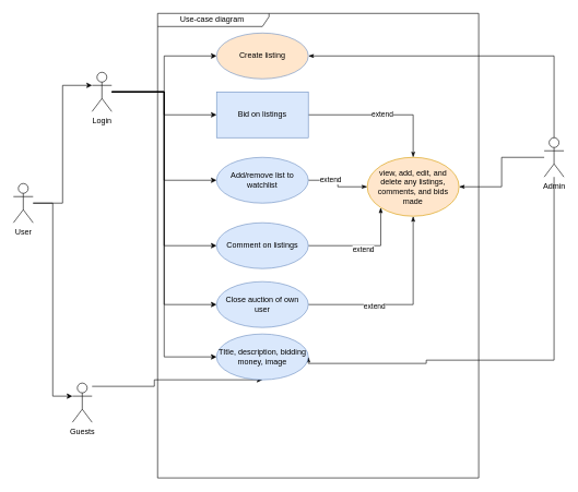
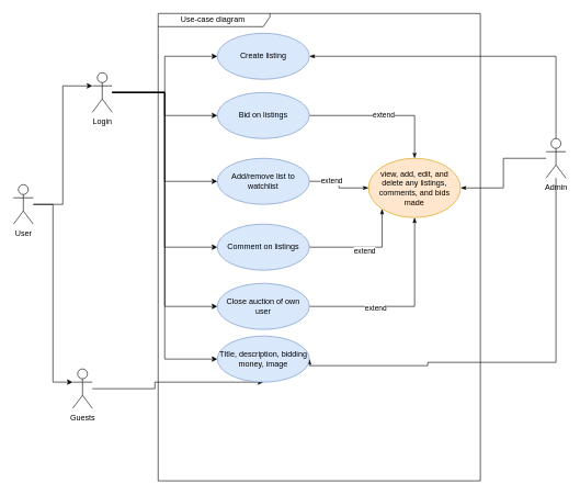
  <mxCell id="0" />
  <mxCell id="1" parent="0" />
  <mxCell id="2" value="Use-case diagram&amp;nbsp;" style="shape=umlFrame;whiteSpace=wrap;html=1;width=170;height=20;" parent="1" vertex="1"><mxGeometry x="240" y="20" width="490" height="710" as="geometry" /></mxCell>
  <mxCell id="3" style="edgeStyle=orthogonalEdgeStyle;rounded=0;orthogonalLoop=1;jettySize=auto;html=1;" parent="1" source="9" target="21" edge="1"><mxGeometry relative="1" as="geometry" /></mxCell>
  <mxCell id="4" style="edgeStyle=orthogonalEdgeStyle;rounded=0;orthogonalLoop=1;jettySize=auto;html=1;entryX=0;entryY=0.5;entryDx=0;entryDy=0;" parent="1" source="9" target="24" edge="1"><mxGeometry relative="1" as="geometry" /></mxCell>
  <mxCell id="5" style="edgeStyle=orthogonalEdgeStyle;rounded=0;orthogonalLoop=1;jettySize=auto;html=1;entryX=0;entryY=0.5;entryDx=0;entryDy=0;" parent="1" source="9" target="16" edge="1"><mxGeometry relative="1" as="geometry" /></mxCell>
  <mxCell id="6" style="edgeStyle=orthogonalEdgeStyle;rounded=0;orthogonalLoop=1;jettySize=auto;html=1;entryX=0;entryY=0.5;entryDx=0;entryDy=0;" parent="1" source="9" target="19" edge="1"><mxGeometry relative="1" as="geometry" /></mxCell>
  <mxCell id="7" style="edgeStyle=orthogonalEdgeStyle;rounded=0;orthogonalLoop=1;jettySize=auto;html=1;entryX=0;entryY=0.5;entryDx=0;entryDy=0;" parent="1" source="9" target="27" edge="1"><mxGeometry relative="1" as="geometry" /></mxCell>
  <mxCell id="8" style="edgeStyle=orthogonalEdgeStyle;rounded=0;orthogonalLoop=1;jettySize=auto;html=1;entryX=0;entryY=0.5;entryDx=0;entryDy=0;" parent="1" source="9" target="28" edge="1"><mxGeometry relative="1" as="geometry" /></mxCell>
  <mxCell id="9" value="Login" style="shape=umlActor;verticalLabelPosition=bottom;verticalAlign=top;html=1;" parent="1" vertex="1"><mxGeometry x="140" y="110" width="30" height="60" as="geometry" /></mxCell>
  <mxCell id="10" style="edgeStyle=orthogonalEdgeStyle;rounded=0;orthogonalLoop=1;jettySize=auto;html=1;entryX=1;entryY=0.5;entryDx=0;entryDy=0;endArrow=classicThin;endFill=1;" parent="1" source="13" target="16" edge="1"><mxGeometry relative="1" as="geometry"><Array as="points"><mxPoint x="845" y="85" /></Array></mxGeometry></mxCell>
  <mxCell id="11" style="edgeStyle=orthogonalEdgeStyle;rounded=0;orthogonalLoop=1;jettySize=auto;html=1;entryX=1;entryY=0.5;entryDx=0;entryDy=0;endArrow=classicThin;endFill=1;" parent="1" source="13" target="32" edge="1"><mxGeometry relative="1" as="geometry" /></mxCell>
  <mxCell id="12" style="edgeStyle=orthogonalEdgeStyle;rounded=0;orthogonalLoop=1;jettySize=auto;html=1;entryX=1;entryY=0.5;entryDx=0;entryDy=0;endArrow=classicThin;endFill=1;" parent="1" source="13" target="28" edge="1"><mxGeometry relative="1" as="geometry"><Array as="points"><mxPoint x="845" y="550" /><mxPoint x="650" y="550" /><mxPoint x="650" y="555" /></Array></mxGeometry></mxCell>
  <mxCell id="13" value="Admin" style="shape=umlActor;verticalLabelPosition=bottom;verticalAlign=top;html=1;" parent="1" vertex="1"><mxGeometry x="830" y="210" width="30" height="60" as="geometry" /></mxCell>
  <mxCell id="14" style="edgeStyle=orthogonalEdgeStyle;rounded=0;orthogonalLoop=1;jettySize=auto;html=1;" parent="1" source="15" target="28" edge="1"><mxGeometry relative="1" as="geometry"><Array as="points"><mxPoint x="235" y="590" /><mxPoint x="235" y="580" /></Array></mxGeometry></mxCell>
- <mxCell id="15" value="Guests" style="shape=umlActor;verticalLabelPosition=bottom;verticalAlign=top;html=1;" parent="1" vertex="1"><mxGeometry x="110" y="585" width="30" height="60" as="geometry" /></mxCell>
- <mxCell id="16" value="Create listing" style="ellipse;whiteSpace=wrap;html=1;fillColor=#ffe6cc;strokeColor=#6c8ebf;" parent="1" vertex="1"><mxGeometry x="330" y="50" width="140" height="70" as="geometry" /></mxCell>
+ <mxCell id="15" value="Guests" style="shape=umlActor;verticalLabelPosition=bottom;verticalAlign=top;html=1;" parent="1" vertex="1"><mxGeometry x="110" y="560" width="30" height="60" as="geometry" /></mxCell>
+ <mxCell id="16" value="Create listing" style="ellipse;whiteSpace=wrap;html=1;fillColor=#dae8fc;strokeColor=#6c8ebf;" parent="1" vertex="1"><mxGeometry x="330" y="50" width="140" height="70" as="geometry" /></mxCell>
  <mxCell id="17" style="edgeStyle=orthogonalEdgeStyle;rounded=0;orthogonalLoop=1;jettySize=auto;html=1;entryX=0;entryY=1;entryDx=0;entryDy=0;endArrow=classicThin;endFill=1;" parent="1" source="19" target="32" edge="1"><mxGeometry relative="1" as="geometry" /></mxCell>
  <mxCell id="18" value="extend" style="edgeLabel;html=1;align=center;verticalAlign=middle;resizable=0;points=[];" parent="17" vertex="1" connectable="0"><mxGeometry x="-0.012" y="-5" relative="1" as="geometry"><mxPoint as="offset" /></mxGeometry></mxCell>
  <mxCell id="19" value="Comment on listings" style="ellipse;whiteSpace=wrap;html=1;fillColor=#dae8fc;strokeColor=#6c8ebf;" parent="1" vertex="1"><mxGeometry x="330" y="340" width="140" height="70" as="geometry" /></mxCell>
  <mxCell id="20" value="extend" style="edgeStyle=orthogonalEdgeStyle;rounded=0;orthogonalLoop=1;jettySize=auto;html=1;endArrow=classicThin;endFill=1;" parent="1" source="21" target="32" edge="1"><mxGeometry relative="1" as="geometry" /></mxCell>
- <mxCell id="21" value="Bid on listings" style="whiteSpace=wrap;html=1;fillColor=#dae8fc;strokeColor=#6c8ebf;rounded=0;" parent="1" vertex="1"><mxGeometry x="330" y="140" width="140" height="70" as="geometry" /></mxCell>
+ <mxCell id="21" value="Bid on listings" style="ellipse;whiteSpace=wrap;html=1;fillColor=#dae8fc;strokeColor=#6c8ebf;" parent="1" vertex="1"><mxGeometry x="330" y="140" width="140" height="70" as="geometry" /></mxCell>
  <mxCell id="22" style="edgeStyle=orthogonalEdgeStyle;rounded=0;orthogonalLoop=1;jettySize=auto;html=1;endArrow=classicThin;endFill=1;" parent="1" source="24" target="32" edge="1"><mxGeometry relative="1" as="geometry" /></mxCell>
  <mxCell id="23" value="extend" style="edgeLabel;html=1;align=center;verticalAlign=middle;resizable=0;points=[];" parent="22" vertex="1" connectable="0"><mxGeometry x="-0.345" y="1" relative="1" as="geometry"><mxPoint as="offset" /></mxGeometry></mxCell>
  <mxCell id="24" value="Add/remove list to watchlist" style="ellipse;whiteSpace=wrap;html=1;fillColor=#dae8fc;strokeColor=#6c8ebf;" parent="1" vertex="1"><mxGeometry x="330" y="240" width="140" height="70" as="geometry" /></mxCell>
  <mxCell id="25" style="edgeStyle=orthogonalEdgeStyle;rounded=0;orthogonalLoop=1;jettySize=auto;html=1;endArrow=classicThin;endFill=1;" parent="1" source="27" target="32" edge="1"><mxGeometry relative="1" as="geometry" /></mxCell>
  <mxCell id="26" value="extend" style="edgeLabel;html=1;align=center;verticalAlign=middle;resizable=0;points=[];" parent="25" vertex="1" connectable="0"><mxGeometry x="-0.324" y="-2" relative="1" as="geometry"><mxPoint as="offset" /></mxGeometry></mxCell>
  <mxCell id="27" value="Close auction of own user" style="ellipse;whiteSpace=wrap;html=1;fillColor=#dae8fc;strokeColor=#6c8ebf;" parent="1" vertex="1"><mxGeometry x="330" y="430" width="140" height="70" as="geometry" /></mxCell>
  <mxCell id="28" value="TItle, description, bidding money, image" style="ellipse;whiteSpace=wrap;html=1;fillColor=#dae8fc;strokeColor=#6c8ebf;" parent="1" vertex="1"><mxGeometry x="330" y="510" width="140" height="70" as="geometry" /></mxCell>
  <mxCell id="29" style="edgeStyle=orthogonalEdgeStyle;rounded=0;orthogonalLoop=1;jettySize=auto;html=1;entryX=0;entryY=0.333;entryDx=0;entryDy=0;entryPerimeter=0;" parent="1" source="31" target="9" edge="1"><mxGeometry relative="1" as="geometry" /></mxCell>
  <mxCell id="30" style="edgeStyle=orthogonalEdgeStyle;rounded=0;orthogonalLoop=1;jettySize=auto;html=1;entryX=0;entryY=0.333;entryDx=0;entryDy=0;entryPerimeter=0;" parent="1" source="31" target="15" edge="1"><mxGeometry relative="1" as="geometry" /></mxCell>
  <mxCell id="31" value="User" style="shape=umlActor;verticalLabelPosition=bottom;verticalAlign=top;html=1;" parent="1" vertex="1"><mxGeometry x="20" y="280" width="30" height="60" as="geometry" /></mxCell>
  <mxCell id="32" value="view, add, edit, and delete any listings, comments, and bids made" style="ellipse;whiteSpace=wrap;html=1;fillColor=#ffe6cc;strokeColor=#d79b00;" parent="1" vertex="1"><mxGeometry x="560" y="240" width="140" height="90" as="geometry" /></mxCell>
